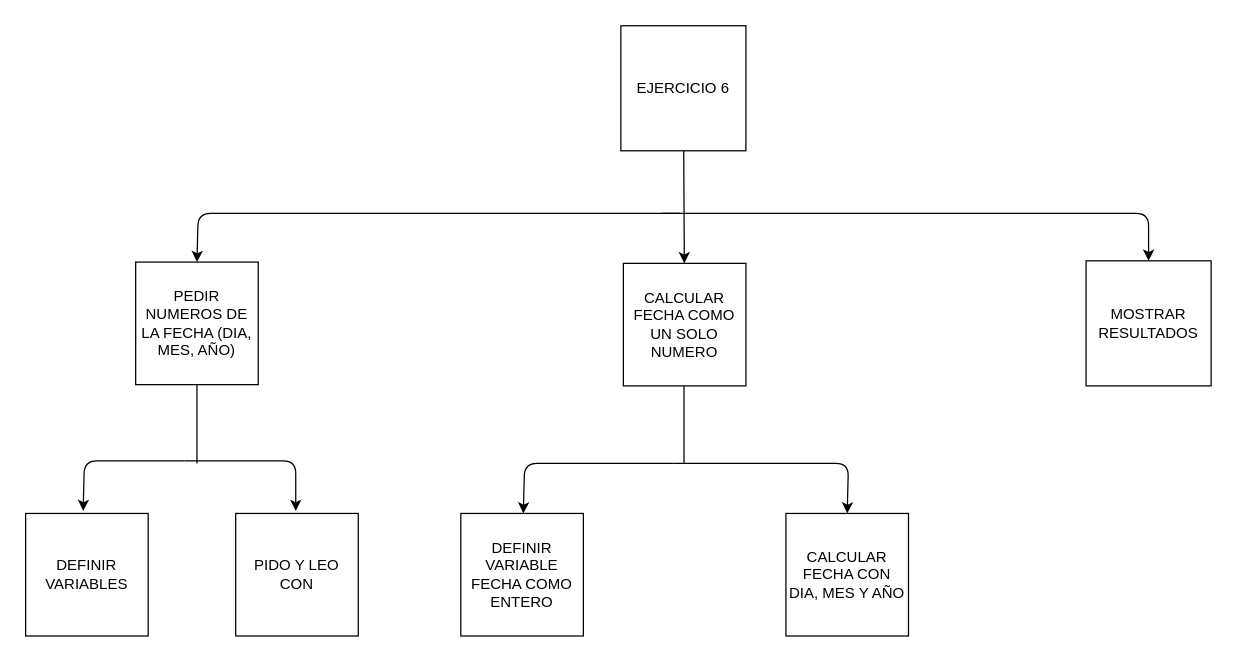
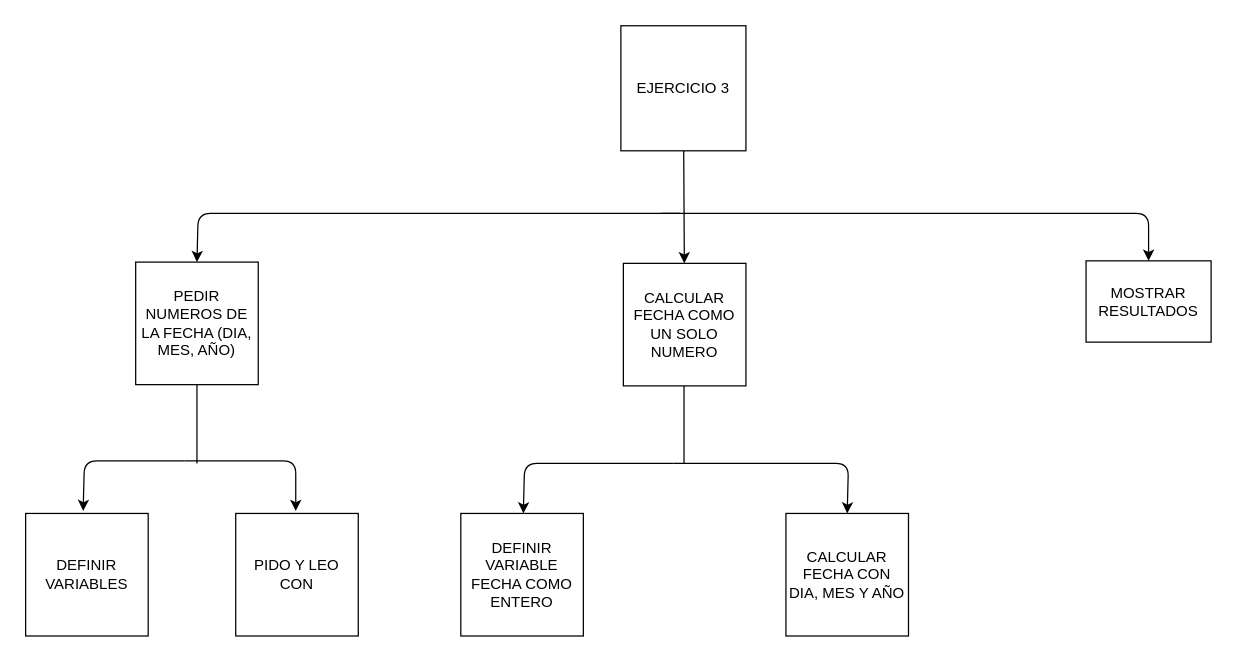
  <mxCell id="0" />
  <mxCell id="1" parent="0" />
  <mxCell id="2" value="" style="edgeStyle=none;html=1;" edge="1" parent="1" source="5" target="6"><mxGeometry relative="1" as="geometry" /></mxCell>
  <mxCell id="3" value="" style="edgeStyle=none;html=1;entryX=0.5;entryY=0;entryDx=0;entryDy=0;" edge="1" parent="1" target="7"><mxGeometry relative="1" as="geometry"><mxPoint x="543" y="170" as="sourcePoint" /><Array as="points"><mxPoint x="158" y="170" /></Array></mxGeometry></mxCell>
  <mxCell id="4" value="" style="edgeStyle=none;html=1;entryX=0.5;entryY=0;entryDx=0;entryDy=0;" edge="1" parent="1" target="8"><mxGeometry relative="1" as="geometry"><mxPoint x="528" y="170" as="sourcePoint" /><Array as="points"><mxPoint x="918" y="170" /></Array></mxGeometry></mxCell>
- <mxCell id="5" value="EJERCICIO 6" style="whiteSpace=wrap;html=1;aspect=fixed;" vertex="1" parent="1"><mxGeometry x="496" y="20" width="100" height="100" as="geometry" /></mxCell>
+ <mxCell id="5" value="EJERCICIO 3" style="whiteSpace=wrap;html=1;aspect=fixed;" vertex="1" parent="1"><mxGeometry x="496" y="20" width="100" height="100" as="geometry" /></mxCell>
  <mxCell id="6" value="CALCULAR FECHA COMO UN SOLO NUMERO" style="whiteSpace=wrap;html=1;aspect=fixed;" vertex="1" parent="1"><mxGeometry x="498" y="210" width="98" height="98" as="geometry" /></mxCell>
  <mxCell id="7" value="PEDIR NUMEROS DE LA FECHA (DIA, MES, AÑO)" style="whiteSpace=wrap;html=1;aspect=fixed;" vertex="1" parent="1"><mxGeometry x="108" y="209" width="98" height="98" as="geometry" /></mxCell>
- <mxCell id="8" value="MOSTRAR RESULTADOS" style="whiteSpace=wrap;html=1;aspect=fixed;" vertex="1" parent="1"><mxGeometry x="868" y="208" width="100" height="100" as="geometry" /></mxCell>
+ <mxCell id="8" value="MOSTRAR RESULTADOS" style="whiteSpace=wrap;html=1;aspect=fixed;" vertex="1" parent="1"><mxGeometry x="868" y="208" width="100" height="65" as="geometry" /></mxCell>
  <mxCell id="9" value="DEFINIR VARIABLES" style="whiteSpace=wrap;html=1;aspect=fixed;" vertex="1" parent="1"><mxGeometry x="20" y="410" width="98" height="98" as="geometry" /></mxCell>
  <mxCell id="10" value="PIDO Y LEO CON" style="whiteSpace=wrap;html=1;aspect=fixed;" vertex="1" parent="1"><mxGeometry x="188" y="410" width="98" height="98" as="geometry" /></mxCell>
  <mxCell id="11" value="" style="endArrow=none;html=1;entryX=0.5;entryY=1;entryDx=0;entryDy=0;" edge="1" parent="1" target="7"><mxGeometry width="50" height="50" relative="1" as="geometry"><mxPoint x="157" y="370" as="sourcePoint" /><mxPoint x="447" y="308" as="targetPoint" /></mxGeometry></mxCell>
  <mxCell id="12" value="" style="endArrow=classic;html=1;entryX=0.5;entryY=0;entryDx=0;entryDy=0;" edge="1" parent="1"><mxGeometry width="50" height="50" relative="1" as="geometry"><mxPoint x="147" y="368" as="sourcePoint" /><mxPoint x="236" y="408" as="targetPoint" /><Array as="points"><mxPoint x="236" y="368" /></Array></mxGeometry></mxCell>
  <mxCell id="13" value="" style="endArrow=classic;html=1;entryX=0.5;entryY=0;entryDx=0;entryDy=0;" edge="1" parent="1"><mxGeometry width="50" height="50" relative="1" as="geometry"><mxPoint x="147" y="368" as="sourcePoint" /><mxPoint x="66" y="408" as="targetPoint" /><Array as="points"><mxPoint x="67" y="368" /></Array></mxGeometry></mxCell>
  <mxCell id="14" value="" style="endArrow=none;html=1;entryX=0.5;entryY=1;entryDx=0;entryDy=0;" edge="1" parent="1"><mxGeometry width="50" height="50" relative="1" as="geometry"><mxPoint x="546.5" y="370" as="sourcePoint" /><mxPoint x="546.5" y="308" as="targetPoint" /></mxGeometry></mxCell>
  <mxCell id="15" value="DEFINIR VARIABLE FECHA COMO ENTERO" style="whiteSpace=wrap;html=1;aspect=fixed;" vertex="1" parent="1"><mxGeometry x="368" y="410" width="98" height="98" as="geometry" /></mxCell>
  <mxCell id="16" value="" style="endArrow=classic;html=1;entryX=0.5;entryY=0;entryDx=0;entryDy=0;" edge="1" parent="1"><mxGeometry width="50" height="50" relative="1" as="geometry"><mxPoint x="538" y="370" as="sourcePoint" /><mxPoint x="418" y="410" as="targetPoint" /><Array as="points"><mxPoint x="419" y="370" /></Array></mxGeometry></mxCell>
  <mxCell id="17" value="" style="endArrow=classic;html=1;entryX=0.5;entryY=0;entryDx=0;entryDy=0;" edge="1" parent="1" target="18"><mxGeometry width="50" height="50" relative="1" as="geometry"><mxPoint x="538" y="370" as="sourcePoint" /><mxPoint x="667" y="410" as="targetPoint" /><Array as="points"><mxPoint x="678" y="370" /></Array></mxGeometry></mxCell>
  <mxCell id="18" value="CALCULAR FECHA CON DIA, MES Y AÑO" style="whiteSpace=wrap;html=1;aspect=fixed;" vertex="1" parent="1"><mxGeometry x="628" y="410" width="98" height="98" as="geometry" /></mxCell>
